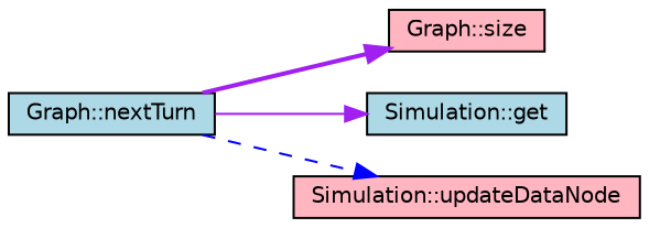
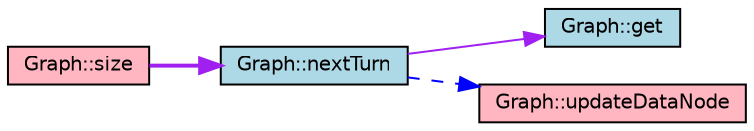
  digraph {
    rankdir=LR
    node [color=black fillcolor=lightblue fontname=Helvetica fontsize=10 shape=record style=filled]
    edge [color=purple fontname=Helvetica fontsize=10 labelfontname=Helvetica labelfontsize=10]
    n1 [fontcolor=black height=0.2 label="Graph::nextTurn" width=0.4]
    n2 [fillcolor=lightpink height=0.2 label="Graph::size" width=0.4]
-   n3 [height=0.2 label="Simulation::get" width=0.4]
-   n4 [fillcolor=lightpink height=0.2 label="Simulation::updateDataNode" width=0.4]
-   n1 -> n2 [style=bold]
+   n3 [height=0.2 label="Graph::get" width=0.4]
+   n4 [fillcolor=lightpink height=0.2 label="Graph::updateDataNode" width=0.4]
+   n2 -> n1 [style=bold]
    n1 -> n3 [style=solid]
    n1 -> n4 [color=blue style=dashed]
  }
